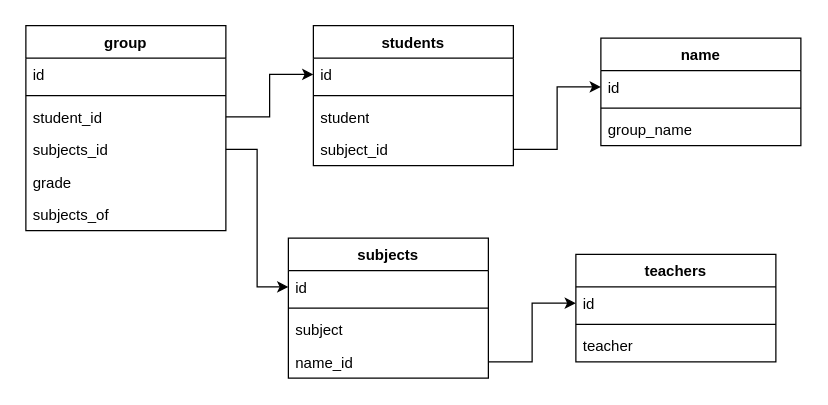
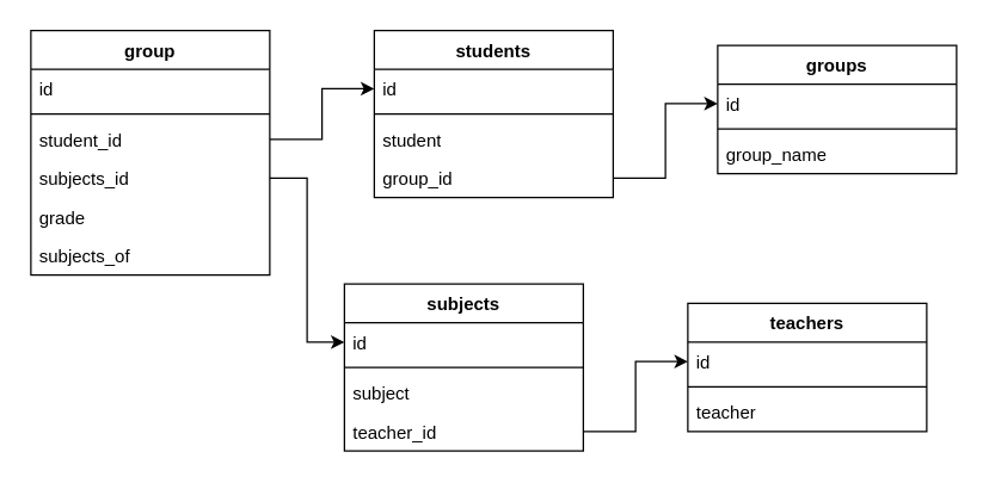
  <mxCell id="0" />
  <mxCell id="1" parent="0" />
  <mxCell id="2" value="group" style="swimlane;fontStyle=1;align=center;verticalAlign=top;childLayout=stackLayout;horizontal=1;startSize=26;horizontalStack=0;resizeParent=1;resizeParentMax=0;resizeLast=0;collapsible=1;marginBottom=0;whiteSpace=wrap;html=1;" vertex="1" parent="1"><mxGeometry x="20" y="20" width="160" height="164" as="geometry" /></mxCell>
  <mxCell id="3" value="id" style="text;strokeColor=none;fillColor=none;align=left;verticalAlign=top;spacingLeft=4;spacingRight=4;overflow=hidden;rotatable=0;points=[[0,0.5],[1,0.5]];portConstraint=eastwest;whiteSpace=wrap;html=1;" vertex="1" parent="2"><mxGeometry y="26" width="160" height="26" as="geometry" /></mxCell>
  <mxCell id="4" value="" style="line;strokeWidth=1;fillColor=none;align=left;verticalAlign=middle;spacingTop=-1;spacingLeft=3;spacingRight=3;rotatable=0;labelPosition=right;points=[];portConstraint=eastwest;strokeColor=inherit;" vertex="1" parent="2"><mxGeometry y="52" width="160" height="8" as="geometry" /></mxCell>
  <mxCell id="5" value="student_id" style="text;strokeColor=none;fillColor=none;align=left;verticalAlign=top;spacingLeft=4;spacingRight=4;overflow=hidden;rotatable=0;points=[[0,0.5],[1,0.5]];portConstraint=eastwest;whiteSpace=wrap;html=1;" vertex="1" parent="2"><mxGeometry y="60" width="160" height="26" as="geometry" /></mxCell>
  <mxCell id="6" value="subjects_id" style="text;strokeColor=none;fillColor=none;align=left;verticalAlign=top;spacingLeft=4;spacingRight=4;overflow=hidden;rotatable=0;points=[[0,0.5],[1,0.5]];portConstraint=eastwest;whiteSpace=wrap;html=1;" vertex="1" parent="2"><mxGeometry y="86" width="160" height="26" as="geometry" /></mxCell>
  <mxCell id="7" value="grade" style="text;strokeColor=none;fillColor=none;align=left;verticalAlign=top;spacingLeft=4;spacingRight=4;overflow=hidden;rotatable=0;points=[[0,0.5],[1,0.5]];portConstraint=eastwest;whiteSpace=wrap;html=1;" vertex="1" parent="2"><mxGeometry y="112" width="160" height="26" as="geometry" /></mxCell>
  <mxCell id="8" value="subjects_of" style="text;strokeColor=none;fillColor=none;align=left;verticalAlign=top;spacingLeft=4;spacingRight=4;overflow=hidden;rotatable=0;points=[[0,0.5],[1,0.5]];portConstraint=eastwest;whiteSpace=wrap;html=1;" vertex="1" parent="2"><mxGeometry y="138" width="160" height="26" as="geometry" /></mxCell>
  <mxCell id="9" value="students" style="swimlane;fontStyle=1;align=center;verticalAlign=top;childLayout=stackLayout;horizontal=1;startSize=26;horizontalStack=0;resizeParent=1;resizeParentMax=0;resizeLast=0;collapsible=1;marginBottom=0;whiteSpace=wrap;html=1;" vertex="1" parent="1"><mxGeometry x="250" y="20" width="160" height="112" as="geometry" /></mxCell>
  <mxCell id="10" value="id" style="text;strokeColor=none;fillColor=none;align=left;verticalAlign=top;spacingLeft=4;spacingRight=4;overflow=hidden;rotatable=0;points=[[0,0.5],[1,0.5]];portConstraint=eastwest;whiteSpace=wrap;html=1;" vertex="1" parent="9"><mxGeometry y="26" width="160" height="26" as="geometry" /></mxCell>
  <mxCell id="11" value="" style="line;strokeWidth=1;fillColor=none;align=left;verticalAlign=middle;spacingTop=-1;spacingLeft=3;spacingRight=3;rotatable=0;labelPosition=right;points=[];portConstraint=eastwest;strokeColor=inherit;" vertex="1" parent="9"><mxGeometry y="52" width="160" height="8" as="geometry" /></mxCell>
  <mxCell id="12" value="student" style="text;strokeColor=none;fillColor=none;align=left;verticalAlign=top;spacingLeft=4;spacingRight=4;overflow=hidden;rotatable=0;points=[[0,0.5],[1,0.5]];portConstraint=eastwest;whiteSpace=wrap;html=1;" vertex="1" parent="9"><mxGeometry y="60" width="160" height="26" as="geometry" /></mxCell>
- <mxCell id="13" value="subject_id" style="text;strokeColor=none;fillColor=none;align=left;verticalAlign=top;spacingLeft=4;spacingRight=4;overflow=hidden;rotatable=0;points=[[0,0.5],[1,0.5]];portConstraint=eastwest;whiteSpace=wrap;html=1;" vertex="1" parent="9"><mxGeometry y="86" width="160" height="26" as="geometry" /></mxCell>
- <mxCell id="14" value="name" style="swimlane;fontStyle=1;align=center;verticalAlign=top;childLayout=stackLayout;horizontal=1;startSize=26;horizontalStack=0;resizeParent=1;resizeParentMax=0;resizeLast=0;collapsible=1;marginBottom=0;whiteSpace=wrap;html=1;" vertex="1" parent="1"><mxGeometry x="480" y="30" width="160" height="86" as="geometry" /></mxCell>
+ <mxCell id="13" value="group_id" style="text;strokeColor=none;fillColor=none;align=left;verticalAlign=top;spacingLeft=4;spacingRight=4;overflow=hidden;rotatable=0;points=[[0,0.5],[1,0.5]];portConstraint=eastwest;whiteSpace=wrap;html=1;" vertex="1" parent="9"><mxGeometry y="86" width="160" height="26" as="geometry" /></mxCell>
+ <mxCell id="14" value="groups" style="swimlane;fontStyle=1;align=center;verticalAlign=top;childLayout=stackLayout;horizontal=1;startSize=26;horizontalStack=0;resizeParent=1;resizeParentMax=0;resizeLast=0;collapsible=1;marginBottom=0;whiteSpace=wrap;html=1;" vertex="1" parent="1"><mxGeometry x="480" y="30" width="160" height="86" as="geometry" /></mxCell>
  <mxCell id="15" value="id" style="text;strokeColor=none;fillColor=none;align=left;verticalAlign=top;spacingLeft=4;spacingRight=4;overflow=hidden;rotatable=0;points=[[0,0.5],[1,0.5]];portConstraint=eastwest;whiteSpace=wrap;html=1;" vertex="1" parent="14"><mxGeometry y="26" width="160" height="26" as="geometry" /></mxCell>
  <mxCell id="16" value="" style="line;strokeWidth=1;fillColor=none;align=left;verticalAlign=middle;spacingTop=-1;spacingLeft=3;spacingRight=3;rotatable=0;labelPosition=right;points=[];portConstraint=eastwest;strokeColor=inherit;" vertex="1" parent="14"><mxGeometry y="52" width="160" height="8" as="geometry" /></mxCell>
  <mxCell id="17" value="group_name" style="text;strokeColor=none;fillColor=none;align=left;verticalAlign=top;spacingLeft=4;spacingRight=4;overflow=hidden;rotatable=0;points=[[0,0.5],[1,0.5]];portConstraint=eastwest;whiteSpace=wrap;html=1;" vertex="1" parent="14"><mxGeometry y="60" width="160" height="26" as="geometry" /></mxCell>
  <mxCell id="18" style="edgeStyle=orthogonalEdgeStyle;rounded=0;orthogonalLoop=1;jettySize=auto;html=1;" edge="1" parent="1" source="13" target="15"><mxGeometry relative="1" as="geometry"><mxPoint x="470" y="90" as="targetPoint" /></mxGeometry></mxCell>
  <mxCell id="19" style="edgeStyle=orthogonalEdgeStyle;rounded=0;orthogonalLoop=1;jettySize=auto;html=1;" edge="1" parent="1" source="5" target="10"><mxGeometry relative="1" as="geometry" /></mxCell>
  <mxCell id="20" value="subjects" style="swimlane;fontStyle=1;align=center;verticalAlign=top;childLayout=stackLayout;horizontal=1;startSize=26;horizontalStack=0;resizeParent=1;resizeParentMax=0;resizeLast=0;collapsible=1;marginBottom=0;whiteSpace=wrap;html=1;" vertex="1" parent="1"><mxGeometry x="230" y="190" width="160" height="112" as="geometry" /></mxCell>
  <mxCell id="21" value="id" style="text;strokeColor=none;fillColor=none;align=left;verticalAlign=top;spacingLeft=4;spacingRight=4;overflow=hidden;rotatable=0;points=[[0,0.5],[1,0.5]];portConstraint=eastwest;whiteSpace=wrap;html=1;" vertex="1" parent="20"><mxGeometry y="26" width="160" height="26" as="geometry" /></mxCell>
  <mxCell id="22" value="" style="line;strokeWidth=1;fillColor=none;align=left;verticalAlign=middle;spacingTop=-1;spacingLeft=3;spacingRight=3;rotatable=0;labelPosition=right;points=[];portConstraint=eastwest;strokeColor=inherit;" vertex="1" parent="20"><mxGeometry y="52" width="160" height="8" as="geometry" /></mxCell>
  <mxCell id="23" value="subject" style="text;strokeColor=none;fillColor=none;align=left;verticalAlign=top;spacingLeft=4;spacingRight=4;overflow=hidden;rotatable=0;points=[[0,0.5],[1,0.5]];portConstraint=eastwest;whiteSpace=wrap;html=1;" vertex="1" parent="20"><mxGeometry y="60" width="160" height="26" as="geometry" /></mxCell>
- <mxCell id="24" value="name_id" style="text;strokeColor=none;fillColor=none;align=left;verticalAlign=top;spacingLeft=4;spacingRight=4;overflow=hidden;rotatable=0;points=[[0,0.5],[1,0.5]];portConstraint=eastwest;whiteSpace=wrap;html=1;" vertex="1" parent="20"><mxGeometry y="86" width="160" height="26" as="geometry" /></mxCell>
+ <mxCell id="24" value="teacher_id" style="text;strokeColor=none;fillColor=none;align=left;verticalAlign=top;spacingLeft=4;spacingRight=4;overflow=hidden;rotatable=0;points=[[0,0.5],[1,0.5]];portConstraint=eastwest;whiteSpace=wrap;html=1;" vertex="1" parent="20"><mxGeometry y="86" width="160" height="26" as="geometry" /></mxCell>
  <mxCell id="25" value="teachers" style="swimlane;fontStyle=1;align=center;verticalAlign=top;childLayout=stackLayout;horizontal=1;startSize=26;horizontalStack=0;resizeParent=1;resizeParentMax=0;resizeLast=0;collapsible=1;marginBottom=0;whiteSpace=wrap;html=1;" vertex="1" parent="1"><mxGeometry x="460" y="203" width="160" height="86" as="geometry" /></mxCell>
  <mxCell id="26" value="id" style="text;strokeColor=none;fillColor=none;align=left;verticalAlign=top;spacingLeft=4;spacingRight=4;overflow=hidden;rotatable=0;points=[[0,0.5],[1,0.5]];portConstraint=eastwest;whiteSpace=wrap;html=1;" vertex="1" parent="25"><mxGeometry y="26" width="160" height="26" as="geometry" /></mxCell>
  <mxCell id="27" value="" style="line;strokeWidth=1;fillColor=none;align=left;verticalAlign=middle;spacingTop=-1;spacingLeft=3;spacingRight=3;rotatable=0;labelPosition=right;points=[];portConstraint=eastwest;strokeColor=inherit;" vertex="1" parent="25"><mxGeometry y="52" width="160" height="8" as="geometry" /></mxCell>
  <mxCell id="28" value="teacher" style="text;strokeColor=none;fillColor=none;align=left;verticalAlign=top;spacingLeft=4;spacingRight=4;overflow=hidden;rotatable=0;points=[[0,0.5],[1,0.5]];portConstraint=eastwest;whiteSpace=wrap;html=1;" vertex="1" parent="25"><mxGeometry y="60" width="160" height="26" as="geometry" /></mxCell>
  <mxCell id="29" style="edgeStyle=orthogonalEdgeStyle;rounded=0;orthogonalLoop=1;jettySize=auto;html=1;" edge="1" parent="1" source="24" target="26"><mxGeometry relative="1" as="geometry" /></mxCell>
  <mxCell id="30" style="edgeStyle=orthogonalEdgeStyle;rounded=0;orthogonalLoop=1;jettySize=auto;html=1;" edge="1" parent="1" source="6" target="21"><mxGeometry relative="1" as="geometry" /></mxCell>
